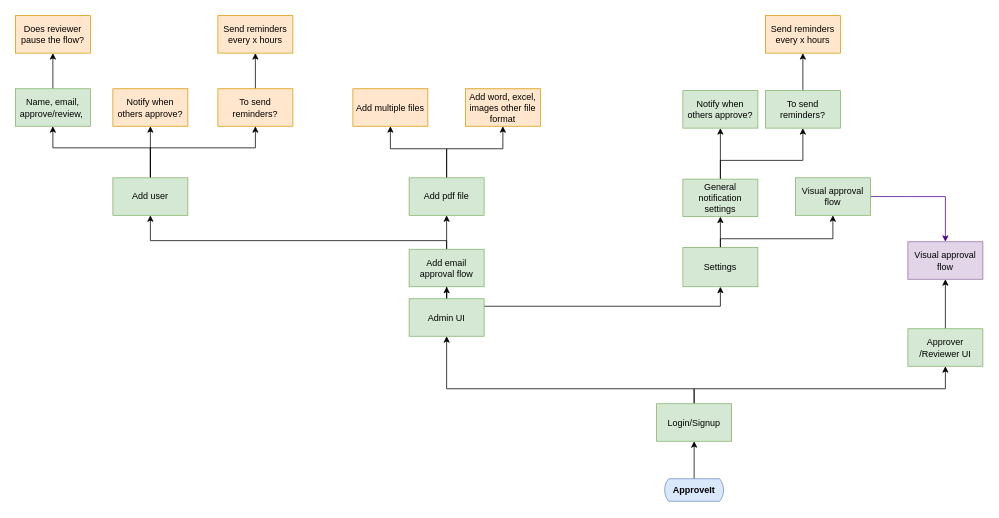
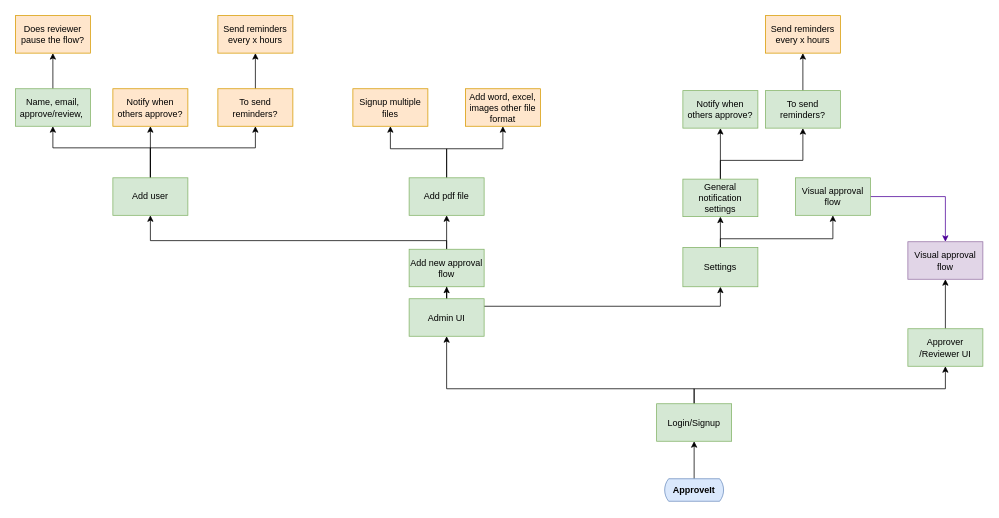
  <mxCell id="0" />
  <mxCell id="1" parent="0" />
  <mxCell id="2" style="edgeStyle=orthogonalEdgeStyle;rounded=0;orthogonalLoop=1;jettySize=auto;html=1;entryX=0.5;entryY=1;entryDx=0;entryDy=0;exitX=0.5;exitY=0;exitDx=0;exitDy=0;" parent="1" source="5" target="22" edge="1"><mxGeometry relative="1" as="geometry"><Array as="points"><mxPoint x="200" y="216.25" /><mxPoint x="200" y="216.25" /></Array></mxGeometry></mxCell>
  <mxCell id="3" style="edgeStyle=orthogonalEdgeStyle;rounded=0;orthogonalLoop=1;jettySize=auto;html=1;entryX=0.5;entryY=1;entryDx=0;entryDy=0;" parent="1" source="5" target="27" edge="1"><mxGeometry relative="1" as="geometry"><Array as="points"><mxPoint x="200" y="196.25" /><mxPoint x="70" y="196.25" /></Array></mxGeometry></mxCell>
  <mxCell id="4" style="edgeStyle=orthogonalEdgeStyle;rounded=0;orthogonalLoop=1;jettySize=auto;html=1;entryX=0.5;entryY=1;entryDx=0;entryDy=0;" parent="1" source="5" target="25" edge="1"><mxGeometry relative="1" as="geometry"><Array as="points"><mxPoint x="200" y="196.25" /><mxPoint x="340" y="196.25" /></Array></mxGeometry></mxCell>
  <mxCell id="5" value="Add user" style="html=1;dashed=0;whiteSpace=wrap;fillColor=#d5e8d4;strokeColor=#82b366;" parent="1" vertex="1"><mxGeometry x="150" y="236.25" width="100" height="50" as="geometry" /></mxCell>
  <mxCell id="6" value="" style="edgeStyle=orthogonalEdgeStyle;rounded=0;orthogonalLoop=1;jettySize=auto;html=1;exitX=0.5;exitY=0;exitDx=0;exitDy=0;" parent="1" source="36" target="12" edge="1"><mxGeometry relative="1" as="geometry" /></mxCell>
  <mxCell id="7" value="" style="edgeStyle=orthogonalEdgeStyle;rounded=0;orthogonalLoop=1;jettySize=auto;html=1;" parent="1" source="8" target="39" edge="1"><mxGeometry relative="1" as="geometry" /></mxCell>
  <mxCell id="8" value="ApproveIt" style="html=1;dashed=0;whiteSpace=wrap;shape=mxgraph.dfd.loop;fillColor=#dae8fc;strokeColor=#6c8ebf;fontStyle=1" parent="1" vertex="1"><mxGeometry x="885" y="637.5" width="80" height="30" as="geometry" /></mxCell>
  <mxCell id="9" value="" style="edgeStyle=orthogonalEdgeStyle;rounded=0;orthogonalLoop=1;jettySize=auto;html=1;" parent="1" source="12" target="15" edge="1"><mxGeometry relative="1" as="geometry" /></mxCell>
  <mxCell id="10" style="edgeStyle=orthogonalEdgeStyle;rounded=0;orthogonalLoop=1;jettySize=auto;html=1;entryX=0.5;entryY=1;entryDx=0;entryDy=0;" parent="1" source="12" target="5" edge="1"><mxGeometry relative="1" as="geometry"><Array as="points"><mxPoint x="595" y="320" /><mxPoint x="200" y="320" /></Array></mxGeometry></mxCell>
  <mxCell id="11" style="edgeStyle=orthogonalEdgeStyle;rounded=0;orthogonalLoop=1;jettySize=auto;html=1;entryX=0.5;entryY=1;entryDx=0;entryDy=0;exitX=0.5;exitY=0;exitDx=0;exitDy=0;" parent="1" source="36" target="21" edge="1"><mxGeometry relative="1" as="geometry"><Array as="points"><mxPoint x="595" y="407.5" /><mxPoint x="960" y="407.5" /></Array></mxGeometry></mxCell>
- <mxCell id="12" value="Add email approval flow" style="html=1;dashed=0;whiteSpace=wrap;fillColor=#d5e8d4;strokeColor=#82b366;" parent="1" vertex="1"><mxGeometry x="545" y="331.5" width="100" height="50" as="geometry" /></mxCell>
+ <mxCell id="12" value="Add new approval flow" style="html=1;dashed=0;whiteSpace=wrap;fillColor=#d5e8d4;strokeColor=#82b366;" parent="1" vertex="1"><mxGeometry x="545" y="331.5" width="100" height="50" as="geometry" /></mxCell>
  <mxCell id="13" value="" style="edgeStyle=orthogonalEdgeStyle;rounded=0;orthogonalLoop=1;jettySize=auto;html=1;" parent="1" source="15" target="28" edge="1"><mxGeometry relative="1" as="geometry"><Array as="points"><mxPoint x="595" y="197.5" /><mxPoint x="520" y="197.5" /></Array></mxGeometry></mxCell>
  <mxCell id="14" style="edgeStyle=orthogonalEdgeStyle;rounded=0;orthogonalLoop=1;jettySize=auto;html=1;entryX=0.5;entryY=1;entryDx=0;entryDy=0;" parent="1" source="15" target="29" edge="1"><mxGeometry relative="1" as="geometry"><Array as="points"><mxPoint x="595" y="197.5" /><mxPoint x="670" y="197.5" /></Array></mxGeometry></mxCell>
  <mxCell id="15" value="Add pdf file" style="html=1;dashed=0;whiteSpace=wrap;fillColor=#d5e8d4;strokeColor=#82b366;" parent="1" vertex="1"><mxGeometry x="545" y="236.25" width="100" height="50" as="geometry" /></mxCell>
  <mxCell id="16" value="Notify when others approve?" style="html=1;dashed=0;whiteSpace=wrap;fillColor=#d5e8d4;strokeColor=#82b366;" parent="1" vertex="1"><mxGeometry x="910" y="120" width="100" height="50" as="geometry" /></mxCell>
  <mxCell id="17" value="" style="edgeStyle=orthogonalEdgeStyle;rounded=0;orthogonalLoop=1;jettySize=auto;html=1;" parent="1" source="18" target="35" edge="1"><mxGeometry relative="1" as="geometry" /></mxCell>
  <mxCell id="18" value="To send reminders?" style="html=1;dashed=0;whiteSpace=wrap;fillColor=#d5e8d4;strokeColor=#82b366;" parent="1" vertex="1"><mxGeometry x="1020" y="120" width="100" height="50" as="geometry" /></mxCell>
  <mxCell id="19" value="" style="edgeStyle=orthogonalEdgeStyle;rounded=0;orthogonalLoop=1;jettySize=auto;html=1;exitX=0.5;exitY=0;exitDx=0;exitDy=0;" parent="1" source="21" target="34" edge="1"><mxGeometry relative="1" as="geometry"><mxPoint x="1120" y="357.5" as="sourcePoint" /></mxGeometry></mxCell>
  <mxCell id="20" style="edgeStyle=orthogonalEdgeStyle;rounded=0;orthogonalLoop=1;jettySize=auto;html=1;entryX=0.5;entryY=1;entryDx=0;entryDy=0;exitX=0.5;exitY=0;exitDx=0;exitDy=0;" parent="1" source="21" target="31" edge="1"><mxGeometry relative="1" as="geometry"><mxPoint x="1230" y="377.5" as="sourcePoint" /><Array as="points"><mxPoint x="960" y="317.5" /><mxPoint x="1110" y="317.5" /></Array></mxGeometry></mxCell>
  <mxCell id="21" value="Settings" style="html=1;dashed=0;whiteSpace=wrap;fillColor=#d5e8d4;strokeColor=#82b366;" parent="1" vertex="1"><mxGeometry x="910" y="329" width="100" height="52.5" as="geometry" /></mxCell>
  <mxCell id="22" value="Notify when others approve?" style="html=1;dashed=0;whiteSpace=wrap;fillColor=#ffe6cc;strokeColor=#d79b00;" parent="1" vertex="1"><mxGeometry x="150" y="117.5" width="100" height="50" as="geometry" /></mxCell>
  <mxCell id="23" value="Send reminders every x hours" style="html=1;dashed=0;whiteSpace=wrap;fillColor=#ffe6cc;strokeColor=#d79b00;" parent="1" vertex="1"><mxGeometry x="290" y="20" width="100" height="50" as="geometry" /></mxCell>
  <mxCell id="24" value="" style="edgeStyle=orthogonalEdgeStyle;rounded=0;orthogonalLoop=1;jettySize=auto;html=1;" parent="1" source="25" target="23" edge="1"><mxGeometry relative="1" as="geometry" /></mxCell>
  <mxCell id="25" value="To send reminders?" style="html=1;dashed=0;whiteSpace=wrap;fillColor=#ffe6cc;strokeColor=#d79b00;" parent="1" vertex="1"><mxGeometry x="290" y="117.5" width="100" height="50" as="geometry" /></mxCell>
  <mxCell id="26" value="" style="edgeStyle=orthogonalEdgeStyle;rounded=0;orthogonalLoop=1;jettySize=auto;html=1;" parent="1" source="27" target="43" edge="1"><mxGeometry relative="1" as="geometry" /></mxCell>
  <mxCell id="27" value="Name, email, approve/review,&amp;nbsp;" style="html=1;dashed=0;whiteSpace=wrap;fillColor=#d5e8d4;strokeColor=#82b366;" parent="1" vertex="1"><mxGeometry x="20" y="117.5" width="100" height="50" as="geometry" /></mxCell>
- <mxCell id="28" value="Add multiple files" style="html=1;dashed=0;whiteSpace=wrap;fillColor=#ffe6cc;strokeColor=#d79b00;" parent="1" vertex="1"><mxGeometry x="470" y="117.5" width="100" height="50" as="geometry" /></mxCell>
+ <mxCell id="28" value="Signup multiple files" style="html=1;dashed=0;whiteSpace=wrap;fillColor=#ffe6cc;strokeColor=#d79b00;" parent="1" vertex="1"><mxGeometry x="470" y="117.5" width="100" height="50" as="geometry" /></mxCell>
  <mxCell id="29" value="Add word, excel, images other file format" style="html=1;dashed=0;whiteSpace=wrap;fillColor=#ffe6cc;strokeColor=#d79b00;" parent="1" vertex="1"><mxGeometry x="620" y="117.5" width="100" height="50" as="geometry" /></mxCell>
  <mxCell id="30" style="edgeStyle=orthogonalEdgeStyle;rounded=0;orthogonalLoop=1;jettySize=auto;html=1;entryX=0.5;entryY=0;entryDx=0;entryDy=0;strokeColor=#4C0099;exitX=1;exitY=0.5;exitDx=0;exitDy=0;" parent="1" source="31" target="42" edge="1"><mxGeometry relative="1" as="geometry"><mxPoint x="1050" y="263.5" as="sourcePoint" /><Array as="points"><mxPoint x="1260" y="261.5" /></Array></mxGeometry></mxCell>
  <mxCell id="31" value="Visual approval flow" style="html=1;dashed=0;whiteSpace=wrap;fillColor=#d5e8d4;strokeColor=#82b366;" parent="1" vertex="1"><mxGeometry x="1060" y="236.25" width="100" height="50" as="geometry" /></mxCell>
  <mxCell id="32" value="" style="edgeStyle=orthogonalEdgeStyle;rounded=0;orthogonalLoop=1;jettySize=auto;html=1;" parent="1" source="34" target="16" edge="1"><mxGeometry relative="1" as="geometry" /></mxCell>
  <mxCell id="33" style="edgeStyle=orthogonalEdgeStyle;rounded=0;orthogonalLoop=1;jettySize=auto;html=1;entryX=0.5;entryY=1;entryDx=0;entryDy=0;" parent="1" source="34" target="18" edge="1"><mxGeometry relative="1" as="geometry"><Array as="points"><mxPoint x="960" y="213" /><mxPoint x="1070" y="213" /></Array></mxGeometry></mxCell>
  <mxCell id="34" value="General notification settings" style="html=1;dashed=0;whiteSpace=wrap;fillColor=#d5e8d4;strokeColor=#82b366;" parent="1" vertex="1"><mxGeometry x="910" y="238" width="100" height="50" as="geometry" /></mxCell>
  <mxCell id="35" value="Send reminders every x hours" style="html=1;dashed=0;whiteSpace=wrap;fillColor=#ffe6cc;strokeColor=#d79b00;" parent="1" vertex="1"><mxGeometry x="1020" y="20" width="100" height="50" as="geometry" /></mxCell>
  <mxCell id="36" value="Admin UI" style="html=1;dashed=0;whiteSpace=wrap;fillColor=#d5e8d4;strokeColor=#82b366;" parent="1" vertex="1"><mxGeometry x="545" y="397.5" width="100" height="50" as="geometry" /></mxCell>
  <mxCell id="37" value="" style="edgeStyle=orthogonalEdgeStyle;rounded=0;orthogonalLoop=1;jettySize=auto;html=1;" parent="1" source="39" target="36" edge="1"><mxGeometry relative="1" as="geometry"><Array as="points"><mxPoint x="925" y="517.5" /><mxPoint x="595" y="517.5" /></Array></mxGeometry></mxCell>
  <mxCell id="38" style="edgeStyle=orthogonalEdgeStyle;rounded=0;orthogonalLoop=1;jettySize=auto;html=1;entryX=0.5;entryY=1;entryDx=0;entryDy=0;" parent="1" source="39" target="41" edge="1"><mxGeometry relative="1" as="geometry"><mxPoint x="1470" y="507.5" as="targetPoint" /><Array as="points"><mxPoint x="925" y="517.5" /><mxPoint x="1260" y="517.5" /></Array></mxGeometry></mxCell>
  <mxCell id="39" value="Login/Signup" style="html=1;dashed=0;whiteSpace=wrap;fillColor=#d5e8d4;strokeColor=#82b366;" parent="1" vertex="1"><mxGeometry x="875" y="537.5" width="100" height="50" as="geometry" /></mxCell>
  <mxCell id="40" value="" style="edgeStyle=orthogonalEdgeStyle;rounded=0;orthogonalLoop=1;jettySize=auto;html=1;" parent="1" source="41" target="42" edge="1"><mxGeometry relative="1" as="geometry" /></mxCell>
  <mxCell id="41" value="Approver /Reviewer UI" style="html=1;dashed=0;whiteSpace=wrap;fillColor=#d5e8d4;strokeColor=#82b366;" parent="1" vertex="1"><mxGeometry x="1210" y="437.5" width="100" height="50" as="geometry" /></mxCell>
  <mxCell id="42" value="Visual approval flow" style="html=1;dashed=0;whiteSpace=wrap;fillColor=#e1d5e7;strokeColor=#9673a6;" parent="1" vertex="1"><mxGeometry x="1210" y="321.5" width="100" height="50" as="geometry" /></mxCell>
  <mxCell id="43" value="Does reviewer pause the flow?" style="html=1;dashed=0;whiteSpace=wrap;fillColor=#ffe6cc;strokeColor=#d79b00;" parent="1" vertex="1"><mxGeometry x="20" y="20" width="100" height="50" as="geometry" /></mxCell>
